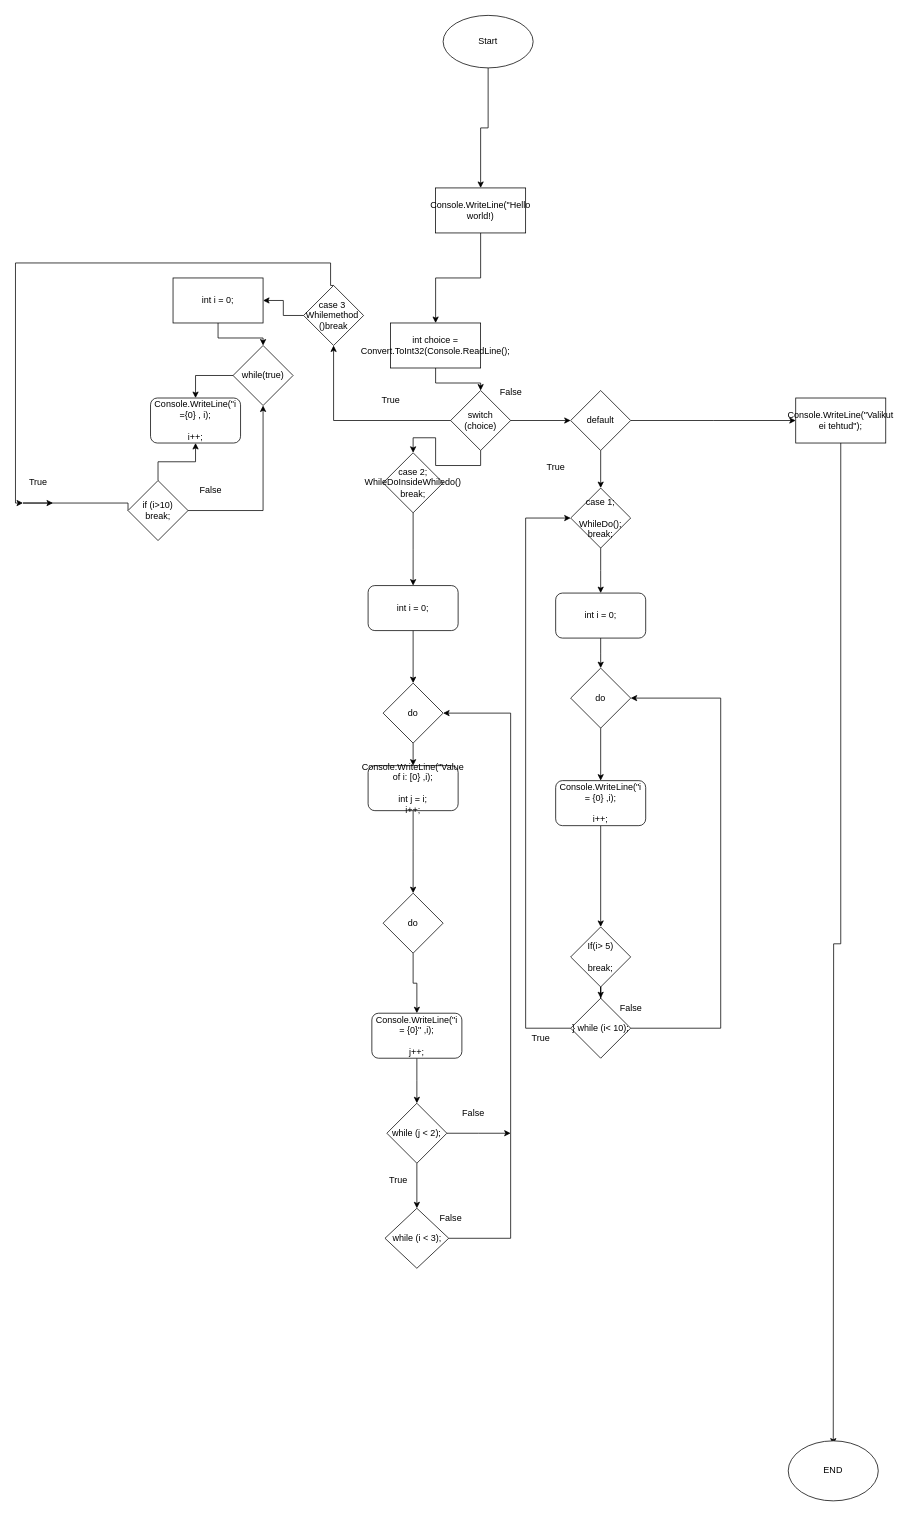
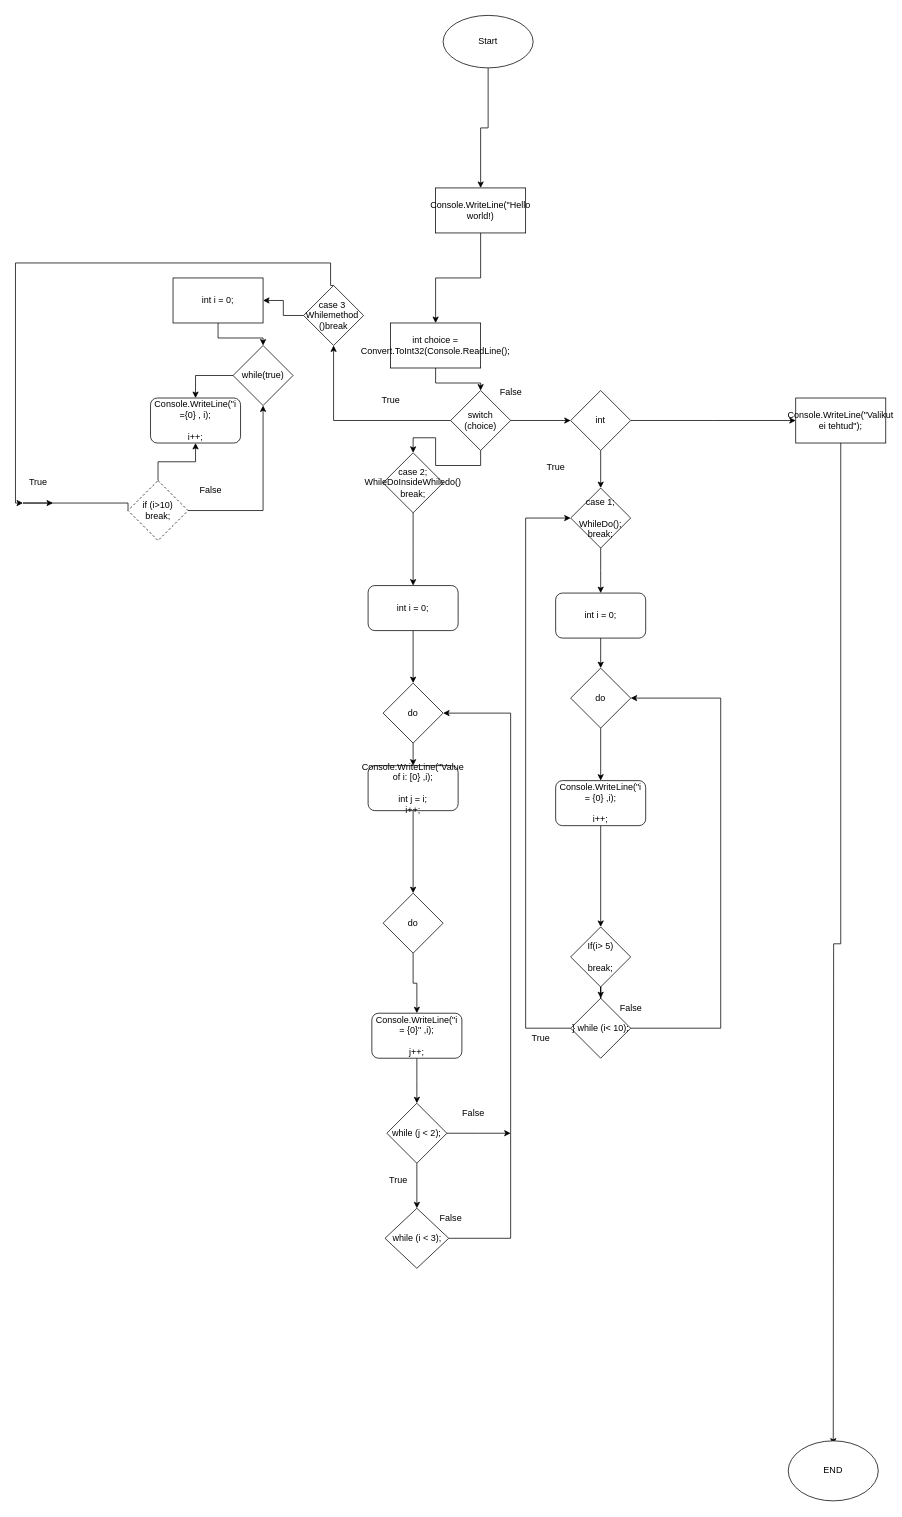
  <mxCell id="0" />
  <mxCell id="1" parent="0" />
  <mxCell id="2" style="edgeStyle=orthogonalEdgeStyle;rounded=0;orthogonalLoop=1;jettySize=auto;html=1;exitX=0.5;exitY=1;exitDx=0;exitDy=0;entryX=0.5;entryY=0;entryDx=0;entryDy=0;" edge="1" parent="1" source="3" target="5"><mxGeometry relative="1" as="geometry" /></mxCell>
  <mxCell id="3" value="Start" style="ellipse;whiteSpace=wrap;html=1;" vertex="1" parent="1"><mxGeometry x="590" y="20" width="120" height="70" as="geometry" /></mxCell>
  <mxCell id="4" value="" style="edgeStyle=orthogonalEdgeStyle;rounded=0;orthogonalLoop=1;jettySize=auto;html=1;" edge="1" parent="1" source="5" target="7"><mxGeometry relative="1" as="geometry" /></mxCell>
  <mxCell id="5" value="Console.WriteLine(&quot;Hello world!)" style="rounded=0;whiteSpace=wrap;html=1;" vertex="1" parent="1"><mxGeometry x="580" y="250" width="120" height="60" as="geometry" /></mxCell>
  <mxCell id="6" style="edgeStyle=orthogonalEdgeStyle;rounded=0;orthogonalLoop=1;jettySize=auto;html=1;exitX=0.5;exitY=1;exitDx=0;exitDy=0;" edge="1" parent="1" source="7" target="11"><mxGeometry relative="1" as="geometry" /></mxCell>
  <mxCell id="7" value="int choice = Convert.ToInt32(Console.ReadLine();" style="whiteSpace=wrap;html=1;rounded=0;" vertex="1" parent="1"><mxGeometry x="520" y="430" width="120" height="60" as="geometry" /></mxCell>
  <mxCell id="8" style="edgeStyle=orthogonalEdgeStyle;rounded=0;orthogonalLoop=1;jettySize=auto;html=1;exitX=1;exitY=0.5;exitDx=0;exitDy=0;" edge="1" parent="1" source="11"><mxGeometry relative="1" as="geometry"><mxPoint x="650" y="570" as="targetPoint" /></mxGeometry></mxCell>
  <mxCell id="9" style="edgeStyle=orthogonalEdgeStyle;rounded=0;orthogonalLoop=1;jettySize=auto;html=1;exitX=0.5;exitY=1;exitDx=0;exitDy=0;entryX=0.5;entryY=0;entryDx=0;entryDy=0;" edge="1" parent="1" source="11" target="29"><mxGeometry relative="1" as="geometry"><mxPoint x="580" y="620" as="targetPoint" /></mxGeometry></mxCell>
  <mxCell id="10" style="edgeStyle=orthogonalEdgeStyle;rounded=0;orthogonalLoop=1;jettySize=auto;html=1;exitX=1;exitY=0.5;exitDx=0;exitDy=0;" edge="1" parent="1" source="11" target="50"><mxGeometry relative="1" as="geometry" /></mxCell>
  <mxCell id="11" value="switch (choice)" style="rhombus;whiteSpace=wrap;html=1;" vertex="1" parent="1"><mxGeometry x="600" y="520" width="80" height="80" as="geometry" /></mxCell>
  <mxCell id="12" style="edgeStyle=orthogonalEdgeStyle;rounded=0;orthogonalLoop=1;jettySize=auto;html=1;exitX=0.5;exitY=0;exitDx=0;exitDy=0;" edge="1" parent="1" source="19"><mxGeometry relative="1" as="geometry"><mxPoint x="30" y="670" as="targetPoint" /><Array as="points"><mxPoint x="440" y="350" /><mxPoint x="20" y="350" /><mxPoint x="20" y="670" /></Array></mxGeometry></mxCell>
  <mxCell id="13" style="edgeStyle=orthogonalEdgeStyle;rounded=0;orthogonalLoop=1;jettySize=auto;html=1;exitX=0;exitY=0.5;exitDx=0;exitDy=0;" edge="1" parent="1" source="16"><mxGeometry relative="1" as="geometry"><mxPoint x="70" y="670" as="targetPoint" /><Array as="points"><mxPoint x="30" y="670" /><mxPoint x="30" y="670" /></Array></mxGeometry></mxCell>
  <mxCell id="14" style="edgeStyle=orthogonalEdgeStyle;rounded=0;orthogonalLoop=1;jettySize=auto;html=1;exitX=1;exitY=0.5;exitDx=0;exitDy=0;" edge="1" parent="1" source="16" target="22"><mxGeometry relative="1" as="geometry"><Array as="points"><mxPoint x="350" y="680" /></Array></mxGeometry></mxCell>
  <mxCell id="15" style="edgeStyle=orthogonalEdgeStyle;rounded=0;orthogonalLoop=1;jettySize=auto;html=1;exitX=0.5;exitY=0;exitDx=0;exitDy=0;entryX=0.5;entryY=1;entryDx=0;entryDy=0;" edge="1" parent="1" source="16" target="24"><mxGeometry relative="1" as="geometry" /></mxCell>
- <mxCell id="16" value="if (i&amp;gt;10)&lt;br&gt;break;" style="rhombus;whiteSpace=wrap;html=1;" vertex="1" parent="1"><mxGeometry x="170" y="640" width="80" height="80" as="geometry" /></mxCell>
+ <mxCell id="16" value="if (i&amp;gt;10)&lt;br&gt;break;" style="rhombus;whiteSpace=wrap;html=1;dashed=1;" vertex="1" parent="1"><mxGeometry x="170" y="640" width="80" height="80" as="geometry" /></mxCell>
  <mxCell id="17" value="" style="edgeStyle=orthogonalEdgeStyle;rounded=0;orthogonalLoop=1;jettySize=auto;html=1;exitX=0;exitY=0.5;exitDx=0;exitDy=0;" edge="1" parent="1" source="11" target="19"><mxGeometry relative="1" as="geometry"><mxPoint x="600" y="560" as="sourcePoint" /><mxPoint x="270" y="570" as="targetPoint" /></mxGeometry></mxCell>
  <mxCell id="18" style="edgeStyle=orthogonalEdgeStyle;rounded=0;orthogonalLoop=1;jettySize=auto;html=1;exitX=0;exitY=0.5;exitDx=0;exitDy=0;entryX=1;entryY=0.5;entryDx=0;entryDy=0;" edge="1" parent="1" source="19" target="21"><mxGeometry relative="1" as="geometry" /></mxCell>
  <mxCell id="19" value="case 3&amp;nbsp;&lt;br&gt;Whilemethod&amp;nbsp;&lt;br&gt;()break" style="rhombus;whiteSpace=wrap;html=1;" vertex="1" parent="1"><mxGeometry x="404" y="380" width="80" height="80" as="geometry" /></mxCell>
  <mxCell id="20" style="edgeStyle=orthogonalEdgeStyle;rounded=0;orthogonalLoop=1;jettySize=auto;html=1;exitX=0.5;exitY=1;exitDx=0;exitDy=0;" edge="1" parent="1" source="21" target="22"><mxGeometry relative="1" as="geometry" /></mxCell>
  <mxCell id="21" value="int i = 0;" style="rounded=0;whiteSpace=wrap;html=1;" vertex="1" parent="1"><mxGeometry x="230" y="370" width="120" height="60" as="geometry" /></mxCell>
  <mxCell id="22" value="while(true)" style="rhombus;whiteSpace=wrap;html=1;" vertex="1" parent="1"><mxGeometry x="310" y="460" width="80" height="80" as="geometry" /></mxCell>
  <mxCell id="23" value="" style="edgeStyle=orthogonalEdgeStyle;rounded=0;orthogonalLoop=1;jettySize=auto;html=1;exitX=0;exitY=0.5;exitDx=0;exitDy=0;" edge="1" parent="1" source="22" target="24"><mxGeometry relative="1" as="geometry"><mxPoint x="310" y="500" as="sourcePoint" /><mxPoint x="250" y="590" as="targetPoint" /></mxGeometry></mxCell>
  <mxCell id="24" value="Console.WriteLine(&quot;i ={0} , i);&lt;br&gt;&lt;br&gt;i++;" style="rounded=1;whiteSpace=wrap;html=1;" vertex="1" parent="1"><mxGeometry x="200" y="530" width="120" height="60" as="geometry" /></mxCell>
  <mxCell id="25" value="True&lt;br&gt;" style="text;html=1;align=center;verticalAlign=middle;resizable=0;points=[];autosize=1;strokeColor=none;fillColor=none;" vertex="1" parent="1"><mxGeometry x="495" y="518" width="50" height="30" as="geometry" /></mxCell>
  <mxCell id="26" value="True&lt;br&gt;" style="text;html=1;align=center;verticalAlign=middle;resizable=0;points=[];autosize=1;strokeColor=none;fillColor=none;" vertex="1" parent="1"><mxGeometry x="25" y="628" width="50" height="30" as="geometry" /></mxCell>
  <mxCell id="27" value="False" style="text;html=1;align=center;verticalAlign=middle;resizable=0;points=[];autosize=1;strokeColor=none;fillColor=none;" vertex="1" parent="1"><mxGeometry x="255" y="638" width="50" height="30" as="geometry" /></mxCell>
  <mxCell id="28" style="edgeStyle=orthogonalEdgeStyle;rounded=0;orthogonalLoop=1;jettySize=auto;html=1;exitX=0.5;exitY=1;exitDx=0;exitDy=0;" edge="1" parent="1" source="29"><mxGeometry relative="1" as="geometry"><mxPoint x="550" y="780" as="targetPoint" /></mxGeometry></mxCell>
  <mxCell id="29" value="case 2;&lt;br&gt;WhileDoInsideWhiledo()&lt;br&gt;break;" style="rhombus;whiteSpace=wrap;html=1;" vertex="1" parent="1"><mxGeometry x="510" y="603" width="80" height="80" as="geometry" /></mxCell>
  <mxCell id="30" style="edgeStyle=orthogonalEdgeStyle;rounded=0;orthogonalLoop=1;jettySize=auto;html=1;exitX=0.5;exitY=1;exitDx=0;exitDy=0;" edge="1" parent="1" source="31" target="33"><mxGeometry relative="1" as="geometry" /></mxCell>
  <mxCell id="31" value="int i = 0;" style="rounded=1;whiteSpace=wrap;html=1;" vertex="1" parent="1"><mxGeometry x="490" y="780" width="120" height="60" as="geometry" /></mxCell>
  <mxCell id="32" style="edgeStyle=orthogonalEdgeStyle;rounded=0;orthogonalLoop=1;jettySize=auto;html=1;exitX=0.5;exitY=1;exitDx=0;exitDy=0;" edge="1" parent="1" source="33"><mxGeometry relative="1" as="geometry"><mxPoint x="550" y="1020" as="targetPoint" /></mxGeometry></mxCell>
  <mxCell id="33" value="do" style="rhombus;whiteSpace=wrap;html=1;" vertex="1" parent="1"><mxGeometry x="510" y="910" width="80" height="80" as="geometry" /></mxCell>
  <mxCell id="34" style="edgeStyle=orthogonalEdgeStyle;rounded=0;orthogonalLoop=1;jettySize=auto;html=1;exitX=0.5;exitY=1;exitDx=0;exitDy=0;" edge="1" parent="1" source="35"><mxGeometry relative="1" as="geometry"><mxPoint x="550" y="1190" as="targetPoint" /></mxGeometry></mxCell>
  <mxCell id="35" value="Console.WriteLine(&quot;Value of i: [0} ,i);&lt;br&gt;&lt;br&gt;int j = i;&lt;br&gt;i++;" style="rounded=1;whiteSpace=wrap;html=1;" vertex="1" parent="1"><mxGeometry x="490" y="1020" width="120" height="60" as="geometry" /></mxCell>
  <mxCell id="36" style="edgeStyle=orthogonalEdgeStyle;rounded=0;orthogonalLoop=1;jettySize=auto;html=1;exitX=0.5;exitY=1;exitDx=0;exitDy=0;entryX=0.5;entryY=0;entryDx=0;entryDy=0;" edge="1" parent="1" source="37" target="39"><mxGeometry relative="1" as="geometry" /></mxCell>
  <mxCell id="37" value="do" style="rhombus;whiteSpace=wrap;html=1;" vertex="1" parent="1"><mxGeometry x="510" y="1190" width="80" height="80" as="geometry" /></mxCell>
  <mxCell id="38" style="edgeStyle=orthogonalEdgeStyle;rounded=0;orthogonalLoop=1;jettySize=auto;html=1;exitX=0.5;exitY=1;exitDx=0;exitDy=0;" edge="1" parent="1" source="39"><mxGeometry relative="1" as="geometry"><mxPoint x="555" y="1470" as="targetPoint" /></mxGeometry></mxCell>
  <mxCell id="39" value="Console.WriteLine(&quot;i = {0}&quot; ,i);&lt;br&gt;&lt;br&gt;j++;" style="rounded=1;whiteSpace=wrap;html=1;" vertex="1" parent="1"><mxGeometry x="495" y="1350" width="120" height="60" as="geometry" /></mxCell>
  <mxCell id="40" style="edgeStyle=orthogonalEdgeStyle;rounded=0;orthogonalLoop=1;jettySize=auto;html=1;exitX=0.5;exitY=1;exitDx=0;exitDy=0;" edge="1" parent="1" source="42" target="44"><mxGeometry relative="1" as="geometry" /></mxCell>
  <mxCell id="41" style="edgeStyle=orthogonalEdgeStyle;rounded=0;orthogonalLoop=1;jettySize=auto;html=1;exitX=1;exitY=0.5;exitDx=0;exitDy=0;" edge="1" parent="1" source="42"><mxGeometry relative="1" as="geometry"><mxPoint x="680" y="1510" as="targetPoint" /></mxGeometry></mxCell>
  <mxCell id="42" value="while (j &amp;lt; 2);" style="rhombus;whiteSpace=wrap;html=1;" vertex="1" parent="1"><mxGeometry x="515" y="1470" width="80" height="80" as="geometry" /></mxCell>
  <mxCell id="43" style="edgeStyle=orthogonalEdgeStyle;rounded=0;orthogonalLoop=1;jettySize=auto;html=1;exitX=1;exitY=0.5;exitDx=0;exitDy=0;entryX=1;entryY=0.5;entryDx=0;entryDy=0;" edge="1" parent="1" source="44" target="33"><mxGeometry relative="1" as="geometry"><mxPoint x="680" y="930" as="targetPoint" /><Array as="points"><mxPoint x="680" y="1650" /><mxPoint x="680" y="950" /></Array></mxGeometry></mxCell>
  <mxCell id="44" value="while (i &amp;lt; 3);" style="rhombus;whiteSpace=wrap;html=1;" vertex="1" parent="1"><mxGeometry x="512.5" y="1610" width="85" height="80" as="geometry" /></mxCell>
  <mxCell id="45" value="True" style="text;html=1;align=center;verticalAlign=middle;resizable=0;points=[];autosize=1;strokeColor=none;fillColor=none;" vertex="1" parent="1"><mxGeometry x="505" y="1558" width="50" height="30" as="geometry" /></mxCell>
  <mxCell id="46" value="False&lt;br&gt;" style="text;html=1;align=center;verticalAlign=middle;resizable=0;points=[];autosize=1;strokeColor=none;fillColor=none;" vertex="1" parent="1"><mxGeometry x="605" y="1468" width="50" height="30" as="geometry" /></mxCell>
  <mxCell id="47" value="False&lt;br&gt;" style="text;html=1;align=center;verticalAlign=middle;resizable=0;points=[];autosize=1;strokeColor=none;fillColor=none;" vertex="1" parent="1"><mxGeometry x="575" y="1608" width="50" height="30" as="geometry" /></mxCell>
  <mxCell id="48" style="edgeStyle=orthogonalEdgeStyle;rounded=0;orthogonalLoop=1;jettySize=auto;html=1;exitX=0.5;exitY=1;exitDx=0;exitDy=0;" edge="1" parent="1" source="50" target="52"><mxGeometry relative="1" as="geometry" /></mxCell>
  <mxCell id="49" style="edgeStyle=orthogonalEdgeStyle;rounded=0;orthogonalLoop=1;jettySize=auto;html=1;exitX=1;exitY=0.5;exitDx=0;exitDy=0;" edge="1" parent="1" source="50"><mxGeometry relative="1" as="geometry"><mxPoint x="1060" y="560" as="targetPoint" /></mxGeometry></mxCell>
- <mxCell id="50" value="default&lt;br&gt;" style="rhombus;whiteSpace=wrap;html=1;" vertex="1" parent="1"><mxGeometry x="760" y="520" width="80" height="80" as="geometry" /></mxCell>
+ <mxCell id="50" value="int&lt;br&gt;" style="rhombus;whiteSpace=wrap;html=1;" vertex="1" parent="1"><mxGeometry x="760" y="520" width="80" height="80" as="geometry" /></mxCell>
  <mxCell id="51" style="edgeStyle=orthogonalEdgeStyle;rounded=0;orthogonalLoop=1;jettySize=auto;html=1;exitX=0.5;exitY=1;exitDx=0;exitDy=0;" edge="1" parent="1" source="52"><mxGeometry relative="1" as="geometry"><mxPoint x="800" y="790" as="targetPoint" /></mxGeometry></mxCell>
  <mxCell id="52" value="case 1;&lt;br&gt;&lt;br&gt;WhileDo();&lt;br&gt;break;" style="rhombus;whiteSpace=wrap;html=1;" vertex="1" parent="1"><mxGeometry x="760" y="650" width="80" height="80" as="geometry" /></mxCell>
  <mxCell id="53" style="edgeStyle=orthogonalEdgeStyle;rounded=0;orthogonalLoop=1;jettySize=auto;html=1;exitX=0.5;exitY=1;exitDx=0;exitDy=0;" edge="1" parent="1" source="54"><mxGeometry relative="1" as="geometry"><mxPoint x="800" y="890" as="targetPoint" /></mxGeometry></mxCell>
  <mxCell id="54" value="int i = 0;" style="rounded=1;whiteSpace=wrap;html=1;" vertex="1" parent="1"><mxGeometry x="740" y="790" width="120" height="60" as="geometry" /></mxCell>
  <mxCell id="55" style="edgeStyle=orthogonalEdgeStyle;rounded=0;orthogonalLoop=1;jettySize=auto;html=1;exitX=0.5;exitY=1;exitDx=0;exitDy=0;" edge="1" parent="1" source="56" target="58"><mxGeometry relative="1" as="geometry" /></mxCell>
  <mxCell id="56" value="do" style="rhombus;whiteSpace=wrap;html=1;" vertex="1" parent="1"><mxGeometry x="760" y="890" width="80" height="80" as="geometry" /></mxCell>
  <mxCell id="57" style="edgeStyle=orthogonalEdgeStyle;rounded=0;orthogonalLoop=1;jettySize=auto;html=1;exitX=0.5;exitY=1;exitDx=0;exitDy=0;" edge="1" parent="1" source="58" target="60"><mxGeometry relative="1" as="geometry" /></mxCell>
  <mxCell id="58" value="Console.WriteLine(&quot;i = {0} ,i);&lt;br&gt;&lt;br&gt;i++;" style="rounded=1;whiteSpace=wrap;html=1;" vertex="1" parent="1"><mxGeometry x="740" y="1040" width="120" height="60" as="geometry" /></mxCell>
  <mxCell id="59" style="edgeStyle=orthogonalEdgeStyle;rounded=0;orthogonalLoop=1;jettySize=auto;html=1;exitX=0.5;exitY=1;exitDx=0;exitDy=0;" edge="1" parent="1" source="60" target="63"><mxGeometry relative="1" as="geometry" /></mxCell>
  <mxCell id="60" value="If(i&amp;gt; 5)&lt;br&gt;&lt;br&gt;break;" style="rhombus;whiteSpace=wrap;html=1;" vertex="1" parent="1"><mxGeometry x="760" y="1235" width="80" height="80" as="geometry" /></mxCell>
  <mxCell id="61" style="edgeStyle=orthogonalEdgeStyle;rounded=0;orthogonalLoop=1;jettySize=auto;html=1;exitX=1;exitY=0.5;exitDx=0;exitDy=0;entryX=1;entryY=0.5;entryDx=0;entryDy=0;" edge="1" parent="1" source="63" target="56"><mxGeometry relative="1" as="geometry"><mxPoint x="950" y="910" as="targetPoint" /><Array as="points"><mxPoint x="960" y="1370" /><mxPoint x="960" y="930" /></Array></mxGeometry></mxCell>
  <mxCell id="62" style="edgeStyle=orthogonalEdgeStyle;rounded=0;orthogonalLoop=1;jettySize=auto;html=1;exitX=0;exitY=0.5;exitDx=0;exitDy=0;entryX=0;entryY=0.5;entryDx=0;entryDy=0;" edge="1" parent="1" source="63" target="52"><mxGeometry relative="1" as="geometry"><Array as="points"><mxPoint x="700" y="1370" /><mxPoint x="700" y="690" /></Array></mxGeometry></mxCell>
  <mxCell id="63" value="} while (i&amp;lt; 10);" style="rhombus;whiteSpace=wrap;html=1;" vertex="1" parent="1"><mxGeometry x="760" y="1330" width="80" height="80" as="geometry" /></mxCell>
  <mxCell id="64" style="edgeStyle=orthogonalEdgeStyle;rounded=0;orthogonalLoop=1;jettySize=auto;html=1;exitX=0.5;exitY=1;exitDx=0;exitDy=0;" edge="1" parent="1" source="65"><mxGeometry relative="1" as="geometry"><mxPoint x="1110" y="1925" as="targetPoint" /></mxGeometry></mxCell>
  <mxCell id="65" value="Console.WriteLine(&quot;Valikut ei tehtud&quot;);" style="rounded=0;whiteSpace=wrap;html=1;" vertex="1" parent="1"><mxGeometry x="1060" y="530" width="120" height="60" as="geometry" /></mxCell>
  <mxCell id="66" value="END" style="ellipse;whiteSpace=wrap;html=1;" vertex="1" parent="1"><mxGeometry x="1050" y="1920" width="120" height="80" as="geometry" /></mxCell>
  <mxCell id="67" value="True" style="text;html=1;align=center;verticalAlign=middle;resizable=0;points=[];autosize=1;strokeColor=none;fillColor=none;" vertex="1" parent="1"><mxGeometry x="695" y="1368" width="50" height="30" as="geometry" /></mxCell>
  <mxCell id="68" value="False" style="text;html=1;align=center;verticalAlign=middle;resizable=0;points=[];autosize=1;strokeColor=none;fillColor=none;" vertex="1" parent="1"><mxGeometry x="815" y="1328" width="50" height="30" as="geometry" /></mxCell>
  <mxCell id="69" value="True" style="text;html=1;align=center;verticalAlign=middle;resizable=0;points=[];autosize=1;strokeColor=none;fillColor=none;" vertex="1" parent="1"><mxGeometry x="715" y="608" width="50" height="30" as="geometry" /></mxCell>
  <mxCell id="70" value="False" style="text;html=1;align=center;verticalAlign=middle;resizable=0;points=[];autosize=1;strokeColor=none;fillColor=none;" vertex="1" parent="1"><mxGeometry x="655" y="508" width="50" height="30" as="geometry" /></mxCell>
